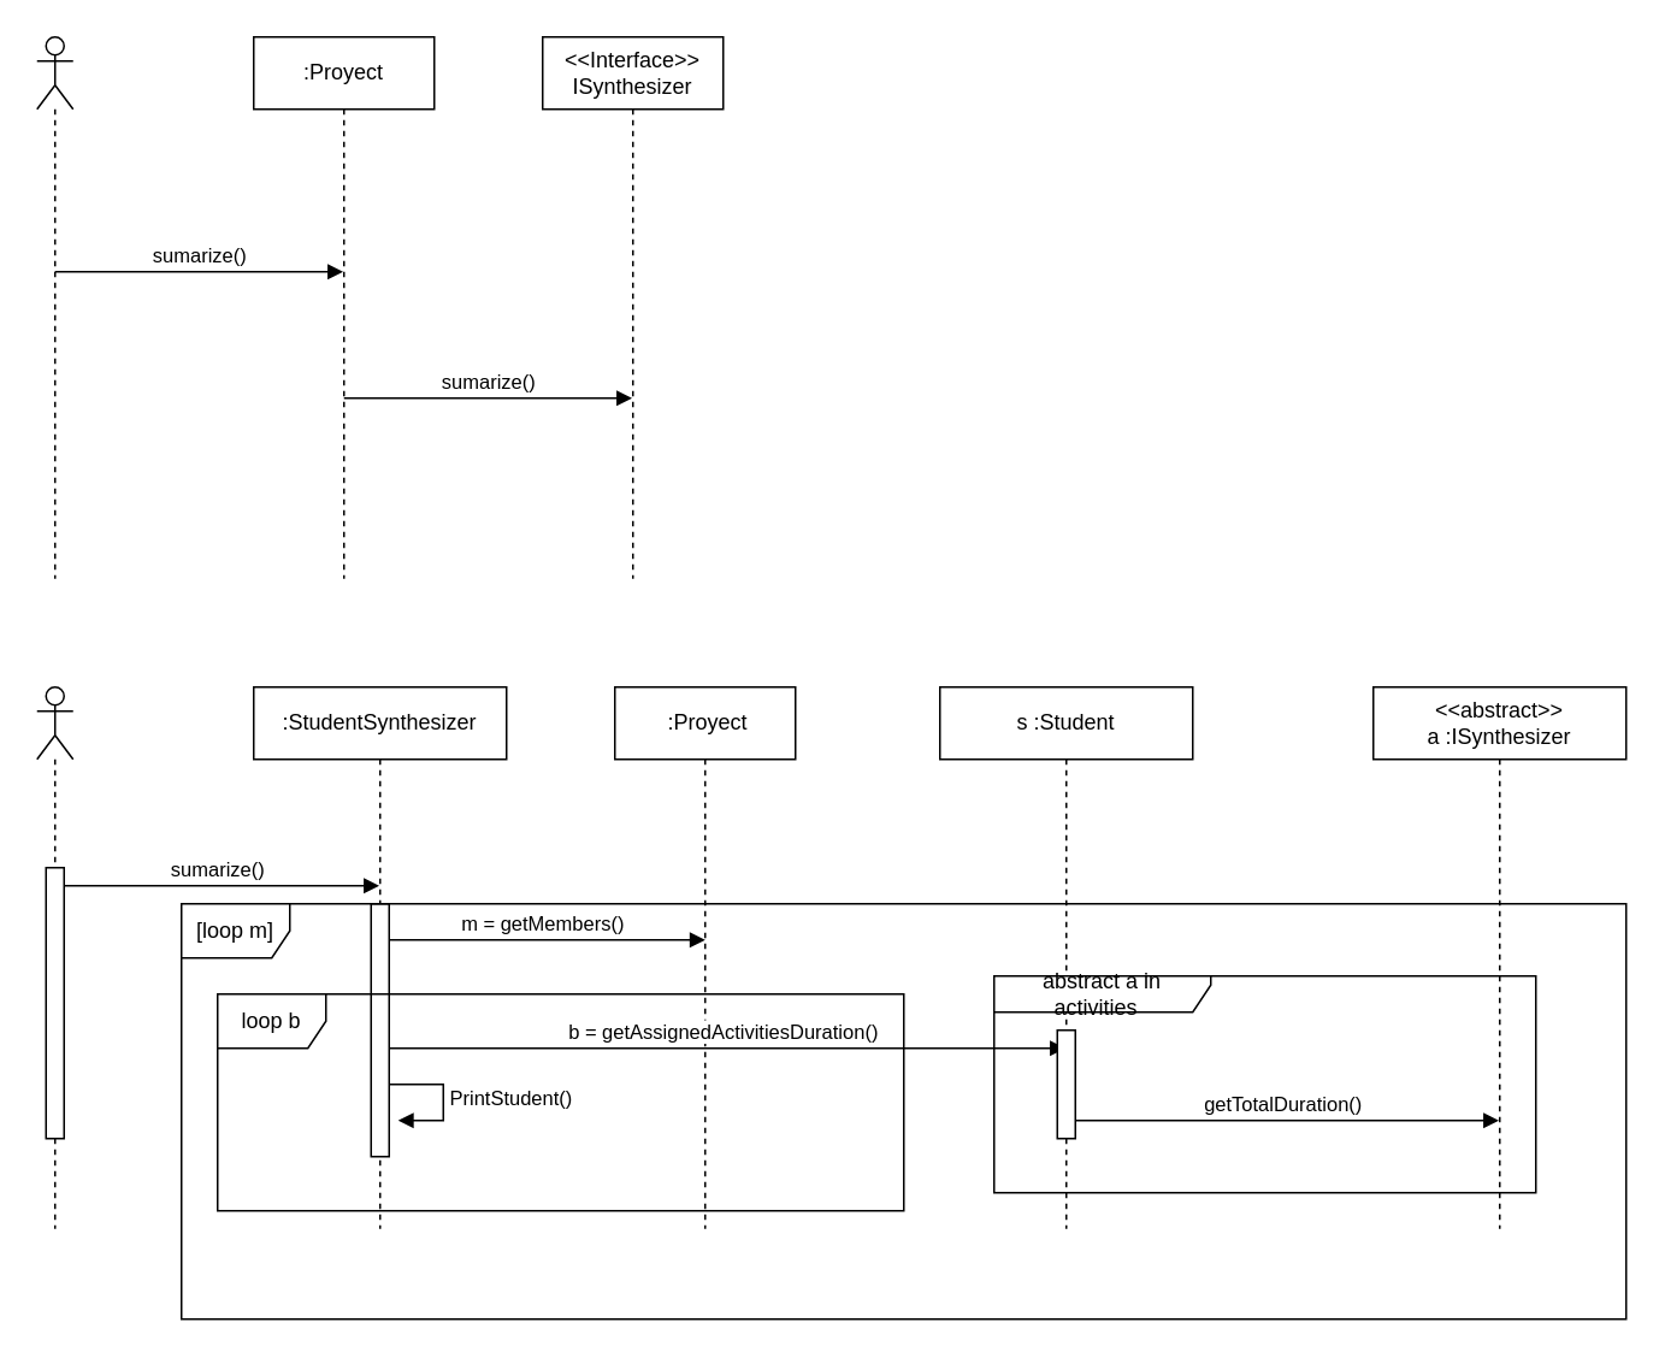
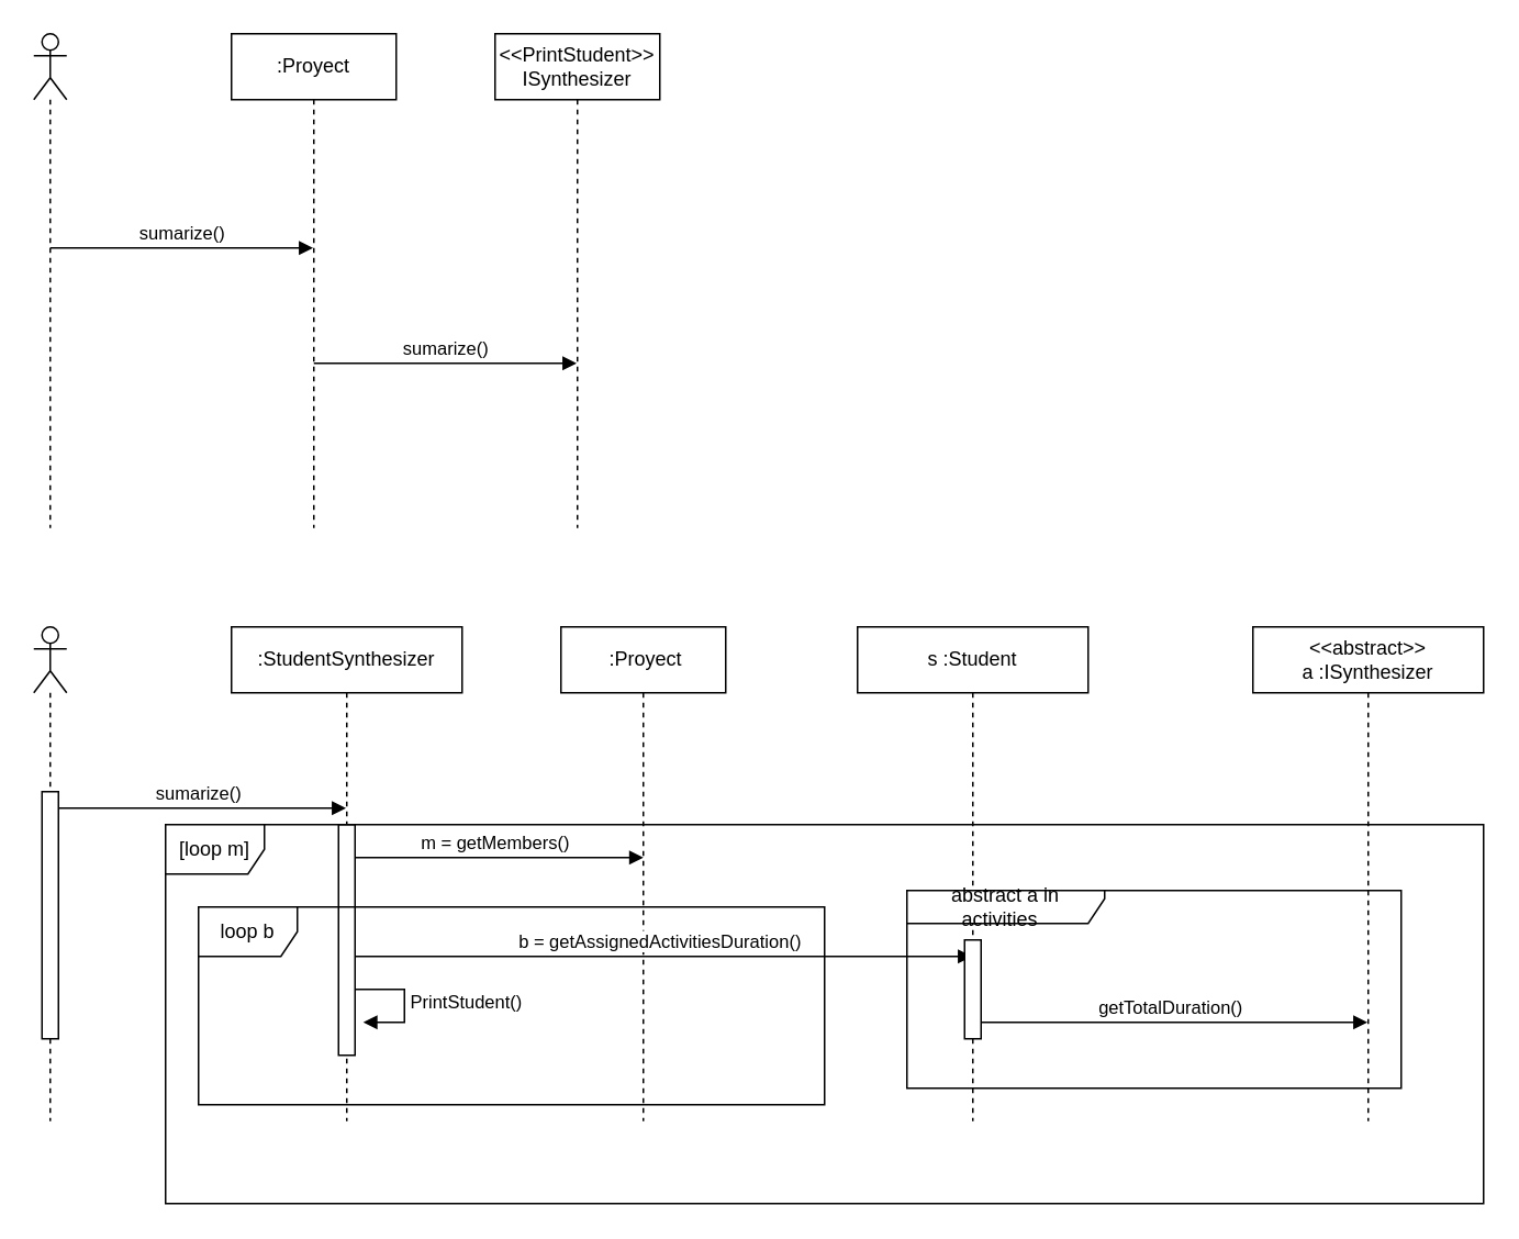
  <mxCell id="0" />
  <mxCell id="1" parent="0" />
  <mxCell id="2" value="getTotalDuration()" style="html=1;verticalAlign=bottom;endArrow=block;" parent="1" target="22" edge="1"><mxGeometry width="80" relative="1" as="geometry"><mxPoint x="590" y="620" as="sourcePoint" /><mxPoint x="670" y="620" as="targetPoint" /></mxGeometry></mxCell>
  <mxCell id="3" value="sumarize()" style="html=1;verticalAlign=bottom;endArrow=block;" parent="1" target="12" edge="1"><mxGeometry width="80" relative="1" as="geometry"><mxPoint x="30" y="490" as="sourcePoint" /><mxPoint x="110" y="490" as="targetPoint" /></mxGeometry></mxCell>
  <mxCell id="4" value="&amp;nbsp;:Proyect" style="shape=umlLifeline;perimeter=lifelinePerimeter;whiteSpace=wrap;html=1;container=1;collapsible=0;recursiveResize=0;outlineConnect=0;" parent="1" vertex="1"><mxGeometry x="340" y="380" width="100" height="300" as="geometry" /></mxCell>
  <mxCell id="5" value="m = getMembers()" style="html=1;verticalAlign=bottom;endArrow=block;" parent="1" edge="1"><mxGeometry width="80" relative="1" as="geometry"><mxPoint x="210" y="520" as="sourcePoint" /><mxPoint x="390" y="520" as="targetPoint" /><mxPoint as="offset" /></mxGeometry></mxCell>
  <mxCell id="6" value="b = getAssignedActivitiesDuration()" style="html=1;verticalAlign=bottom;endArrow=block;" parent="1" target="18" edge="1"><mxGeometry width="80" relative="1" as="geometry"><mxPoint x="210" y="580" as="sourcePoint" /><mxPoint x="390" y="580" as="targetPoint" /><mxPoint as="offset" /></mxGeometry></mxCell>
  <mxCell id="7" value="" style="shape=umlLifeline;participant=umlActor;perimeter=lifelinePerimeter;whiteSpace=wrap;html=1;container=1;collapsible=0;recursiveResize=0;verticalAlign=top;spacingTop=36;outlineConnect=0;" parent="1" vertex="1"><mxGeometry x="20" y="20" width="20" height="300" as="geometry" /></mxCell>
  <mxCell id="8" value=":Proyect" style="shape=umlLifeline;perimeter=lifelinePerimeter;whiteSpace=wrap;html=1;container=1;collapsible=0;recursiveResize=0;outlineConnect=0;" parent="1" vertex="1"><mxGeometry x="140" y="20" width="100" height="300" as="geometry" /></mxCell>
  <mxCell id="9" value="sumarize()" style="html=1;verticalAlign=bottom;endArrow=block;" parent="1" target="8" edge="1"><mxGeometry width="80" relative="1" as="geometry"><mxPoint x="30" y="150" as="sourcePoint" /><mxPoint x="110" y="150" as="targetPoint" /></mxGeometry></mxCell>
- <mxCell id="10" value="&amp;lt;&amp;lt;Interface&amp;gt;&amp;gt;&lt;br&gt;ISynthesizer" style="shape=umlLifeline;perimeter=lifelinePerimeter;whiteSpace=wrap;html=1;container=1;collapsible=0;recursiveResize=0;outlineConnect=0;" parent="1" vertex="1"><mxGeometry x="300" y="20" width="100" height="300" as="geometry" /></mxCell>
+ <mxCell id="10" value="&amp;lt;&amp;lt;PrintStudent&amp;gt;&amp;gt;&lt;br&gt;ISynthesizer" style="shape=umlLifeline;perimeter=lifelinePerimeter;whiteSpace=wrap;html=1;container=1;collapsible=0;recursiveResize=0;outlineConnect=0;" parent="1" vertex="1"><mxGeometry x="300" y="20" width="100" height="300" as="geometry" /></mxCell>
  <mxCell id="11" value="sumarize()" style="html=1;verticalAlign=bottom;endArrow=block;" parent="1" edge="1"><mxGeometry width="80" relative="1" as="geometry"><mxPoint x="190" y="220" as="sourcePoint" /><mxPoint x="349.5" y="220" as="targetPoint" /></mxGeometry></mxCell>
  <mxCell id="12" value=":StudentSynthesizer" style="shape=umlLifeline;perimeter=lifelinePerimeter;whiteSpace=wrap;html=1;container=1;collapsible=0;recursiveResize=0;outlineConnect=0;" parent="1" vertex="1"><mxGeometry x="140" y="380" width="140" height="300" as="geometry" /></mxCell>
  <mxCell id="13" value="" style="html=1;points=[];perimeter=orthogonalPerimeter;" parent="12" vertex="1"><mxGeometry x="65" y="120" width="10" height="140" as="geometry" /></mxCell>
  <mxCell id="14" value="PrintStudent()" style="edgeStyle=orthogonalEdgeStyle;html=1;align=left;spacingLeft=2;endArrow=block;rounded=0;entryX=1;entryY=0;" parent="12" edge="1"><mxGeometry relative="1" as="geometry"><mxPoint x="75" y="220" as="sourcePoint" /><Array as="points"><mxPoint x="105" y="220" /></Array><mxPoint x="80" y="240" as="targetPoint" /></mxGeometry></mxCell>
  <mxCell id="15" value="" style="shape=umlLifeline;participant=umlActor;perimeter=lifelinePerimeter;whiteSpace=wrap;html=1;container=1;collapsible=0;recursiveResize=0;verticalAlign=top;spacingTop=36;outlineConnect=0;" parent="1" vertex="1"><mxGeometry x="20" y="380" width="20" height="300" as="geometry" /></mxCell>
  <mxCell id="16" value="" style="html=1;points=[];perimeter=orthogonalPerimeter;" parent="15" vertex="1"><mxGeometry x="5" y="100" width="10" height="150" as="geometry" /></mxCell>
  <mxCell id="17" value="[loop m]" style="shape=umlFrame;whiteSpace=wrap;html=1;" parent="1" vertex="1"><mxGeometry x="100" y="500" width="800" height="230" as="geometry" /></mxCell>
  <mxCell id="18" value="s :Student" style="shape=umlLifeline;perimeter=lifelinePerimeter;whiteSpace=wrap;html=1;container=1;collapsible=0;recursiveResize=0;outlineConnect=0;" parent="1" vertex="1"><mxGeometry x="520" y="380" width="140" height="300" as="geometry" /></mxCell>
  <mxCell id="19" value="" style="html=1;points=[];perimeter=orthogonalPerimeter;" parent="18" vertex="1"><mxGeometry x="65" y="190" width="10" height="60" as="geometry" /></mxCell>
  <mxCell id="20" value="loop b" style="shape=umlFrame;whiteSpace=wrap;html=1;" parent="1" vertex="1"><mxGeometry x="120" y="550" width="380" height="120" as="geometry" /></mxCell>
  <mxCell id="21" value="abstract a in activities&amp;nbsp;&amp;nbsp;" style="shape=umlFrame;whiteSpace=wrap;html=1;width=120;height=20;" parent="1" vertex="1"><mxGeometry x="550" y="540" width="300" height="120" as="geometry" /></mxCell>
  <mxCell id="22" value="&amp;lt;&amp;lt;abstract&amp;gt;&amp;gt;&lt;br&gt;a :ISynthesizer" style="shape=umlLifeline;perimeter=lifelinePerimeter;whiteSpace=wrap;html=1;container=1;collapsible=0;recursiveResize=0;outlineConnect=0;" parent="1" vertex="1"><mxGeometry x="760" y="380" width="140" height="300" as="geometry" /></mxCell>
